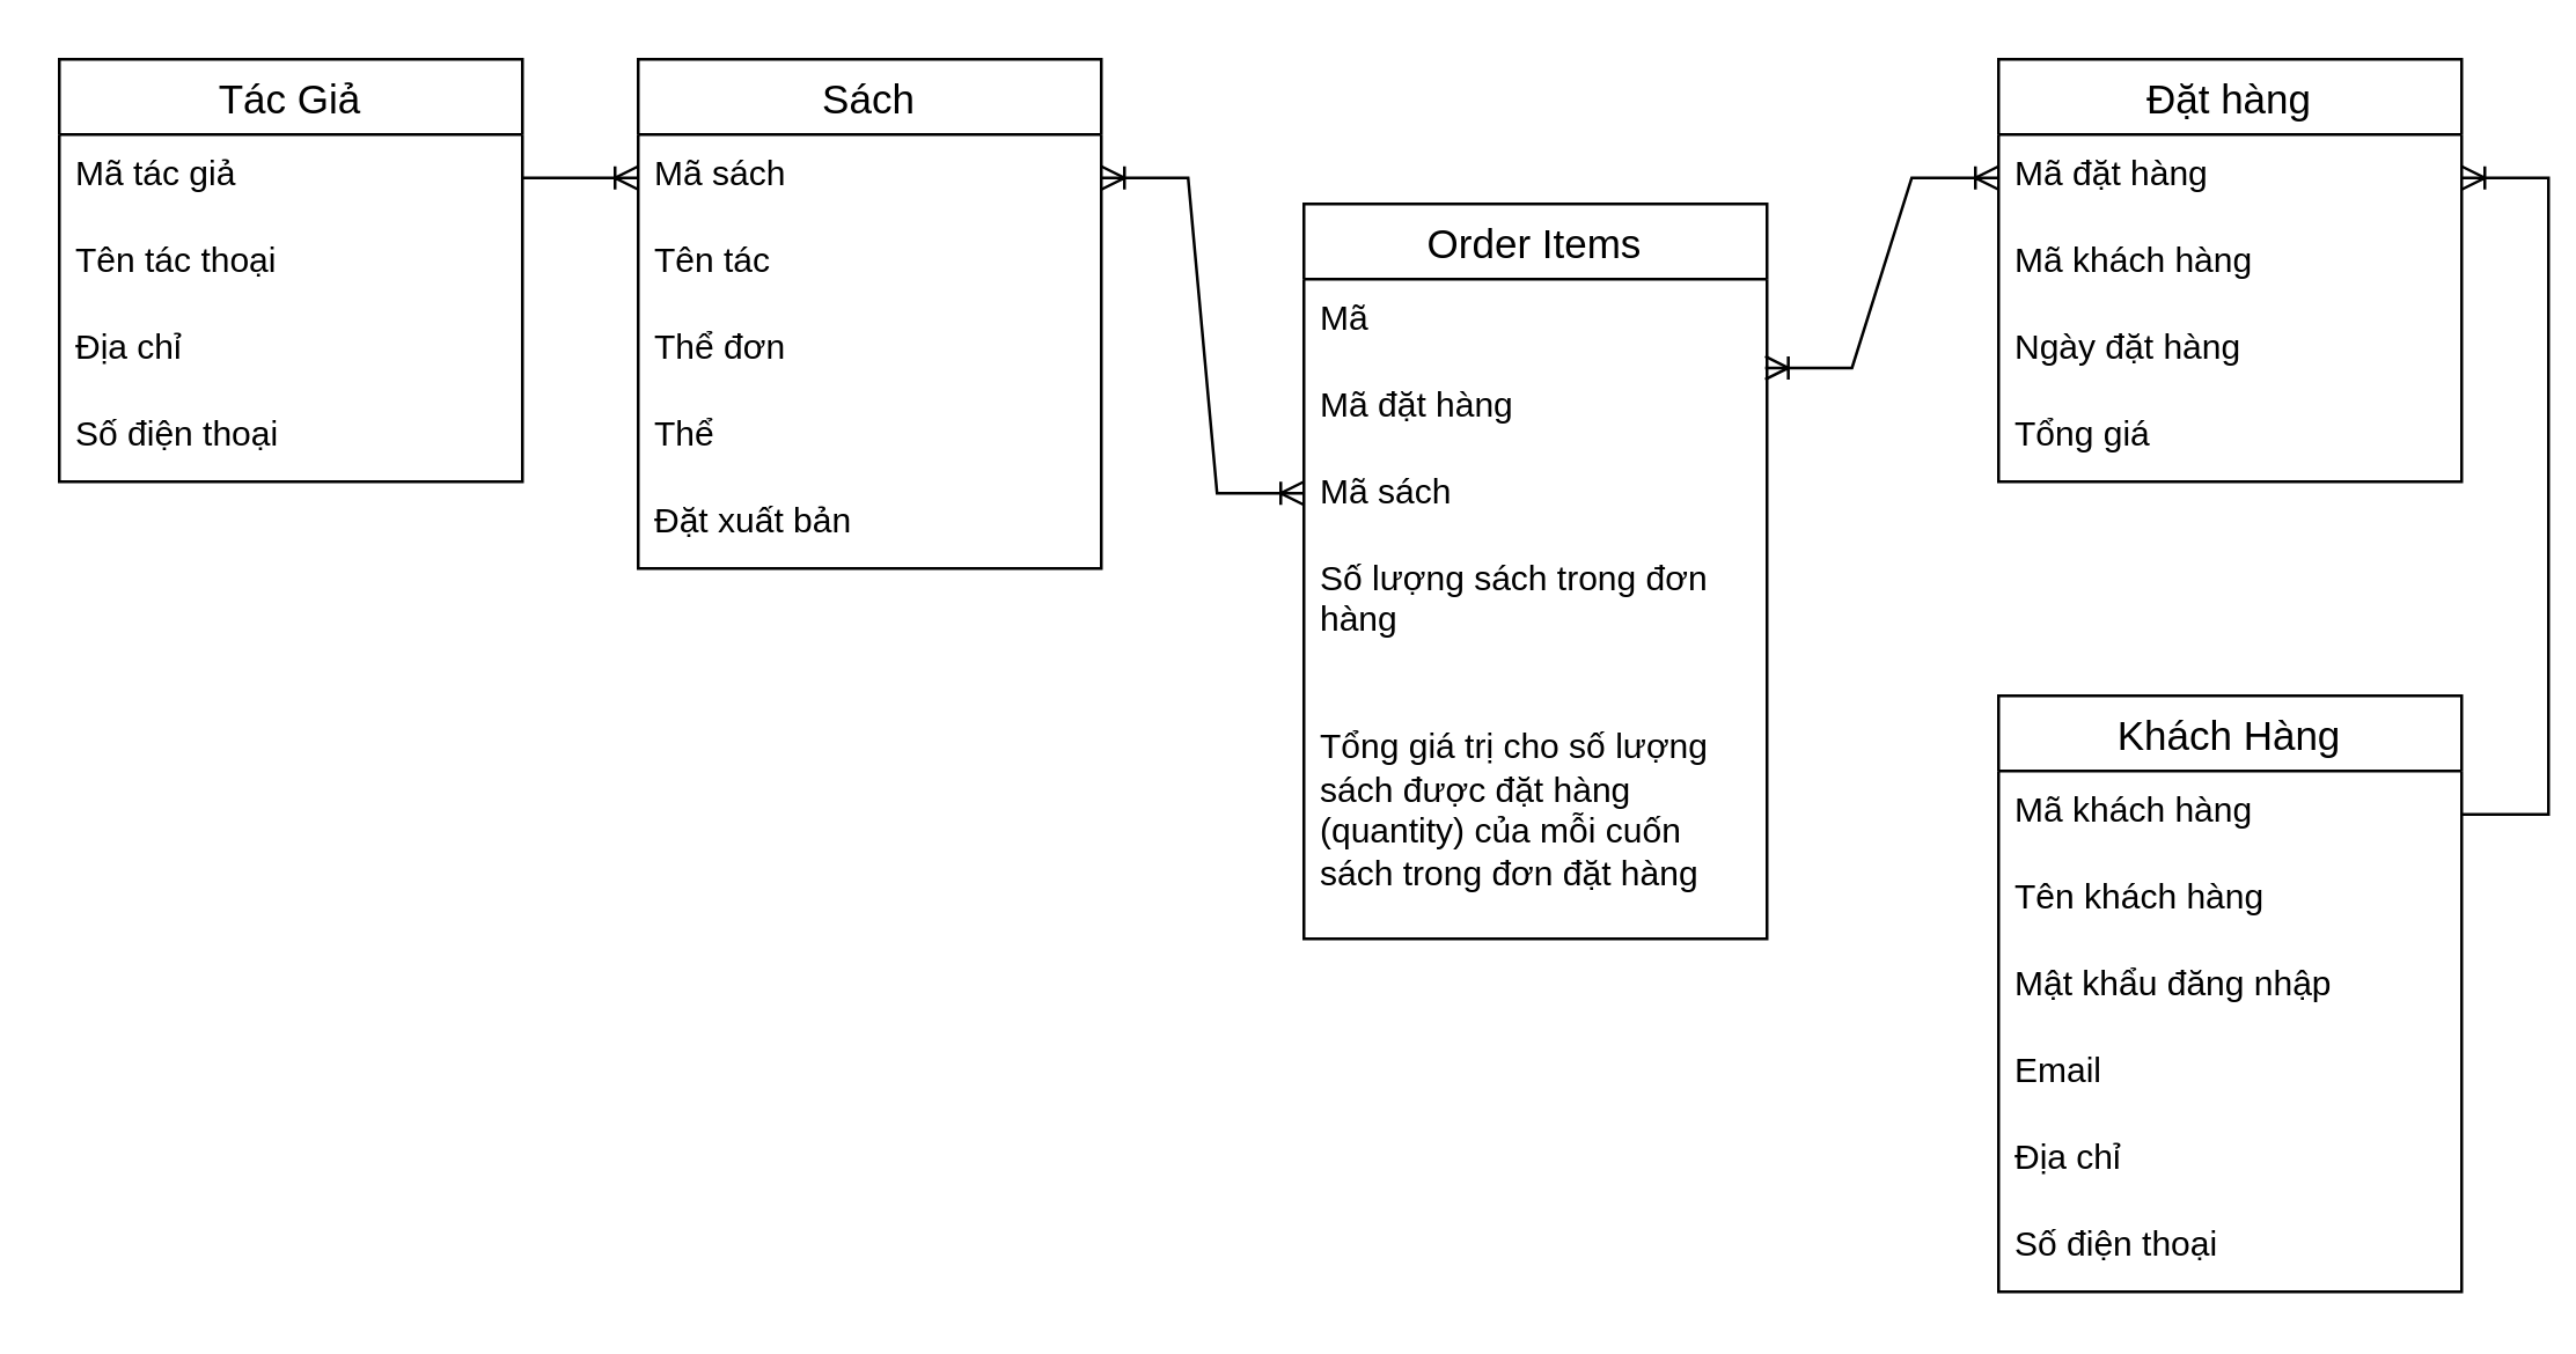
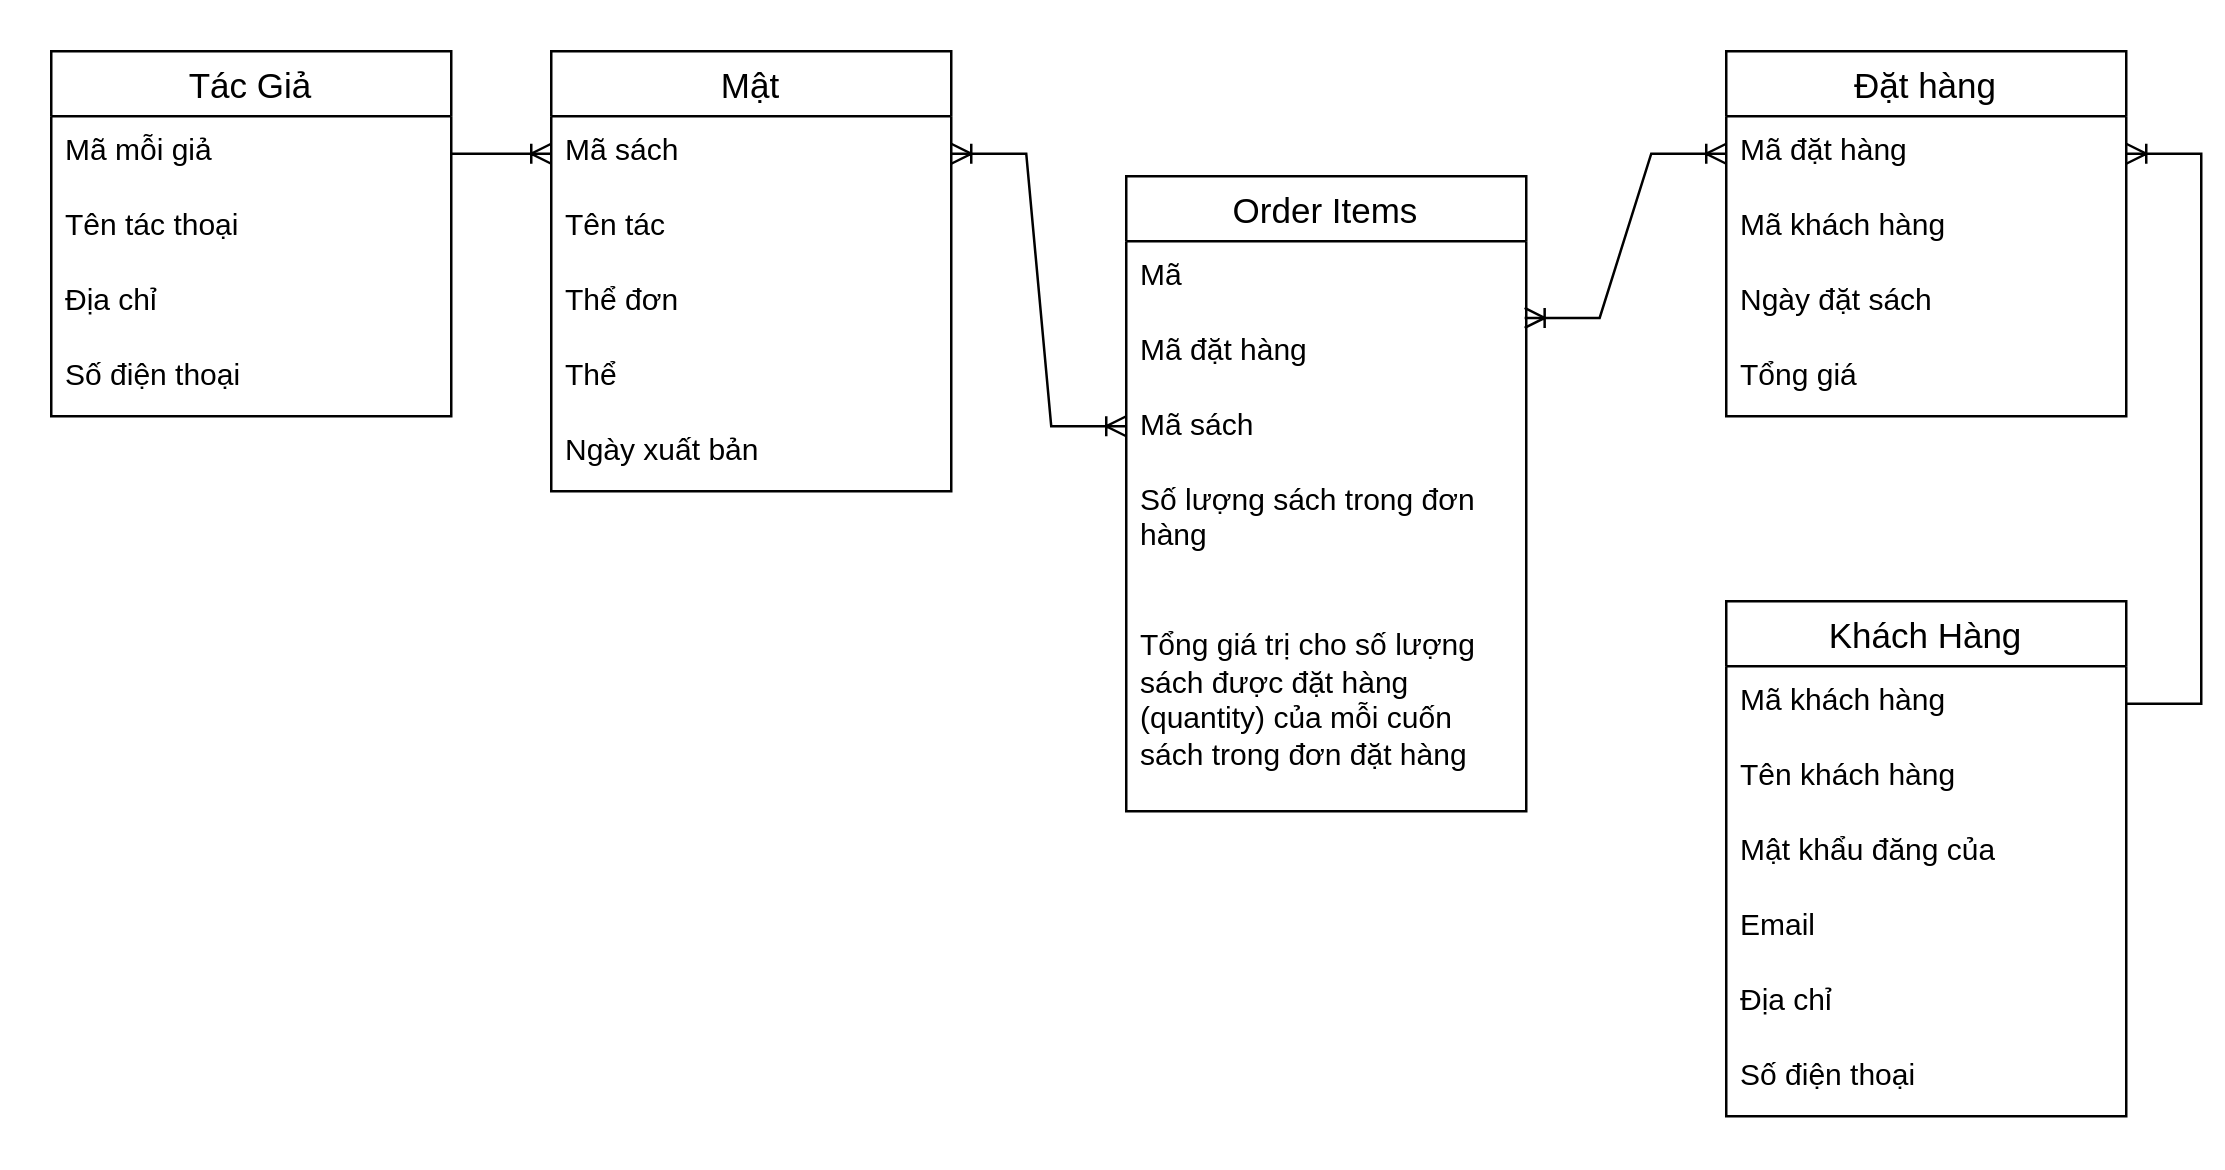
  <mxCell id="0" />
  <mxCell id="1" parent="0" />
  <mxCell id="2" value="Tác Giả" style="swimlane;fontStyle=0;childLayout=stackLayout;horizontal=1;startSize=26;horizontalStack=0;resizeParent=1;resizeParentMax=0;resizeLast=0;collapsible=1;marginBottom=0;align=center;fontSize=14;" vertex="1" parent="1"><mxGeometry y="20" width="160" height="146" as="geometry" x="20" /></mxCell>
- <mxCell id="3" value="Mã tác giả&lt;span style=&quot;white-space: pre;&quot;&gt;&#09;&lt;/span&gt;&lt;br&gt;&lt;br&gt;" style="text;strokeColor=none;fillColor=none;spacingLeft=4;spacingRight=4;overflow=hidden;rotatable=0;points=[[0,0.5],[1,0.5]];portConstraint=eastwest;fontSize=12;whiteSpace=wrap;html=1;" vertex="1" parent="2"><mxGeometry y="26" width="160" height="30" as="geometry" /></mxCell>
+ <mxCell id="3" value="Mã mỗi giả&lt;span style=&quot;white-space: pre;&quot;&gt;&#09;&lt;/span&gt;&lt;br&gt;&lt;br&gt;" style="text;strokeColor=none;fillColor=none;spacingLeft=4;spacingRight=4;overflow=hidden;rotatable=0;points=[[0,0.5],[1,0.5]];portConstraint=eastwest;fontSize=12;whiteSpace=wrap;html=1;" vertex="1" parent="2"><mxGeometry y="26" width="160" height="30" as="geometry" /></mxCell>
  <mxCell id="4" value="Tên tác thoại" style="text;strokeColor=none;fillColor=none;spacingLeft=4;spacingRight=4;overflow=hidden;rotatable=0;points=[[0,0.5],[1,0.5]];portConstraint=eastwest;fontSize=12;whiteSpace=wrap;html=1;" vertex="1" parent="2"><mxGeometry y="56" width="160" height="30" as="geometry" /></mxCell>
  <mxCell id="5" value="Địa chỉ" style="text;strokeColor=none;fillColor=none;spacingLeft=4;spacingRight=4;overflow=hidden;rotatable=0;points=[[0,0.5],[1,0.5]];portConstraint=eastwest;fontSize=12;whiteSpace=wrap;html=1;" vertex="1" parent="2"><mxGeometry y="86" width="160" height="30" as="geometry" /></mxCell>
  <mxCell id="6" value="Số điện thoại" style="text;strokeColor=none;fillColor=none;spacingLeft=4;spacingRight=4;overflow=hidden;rotatable=0;points=[[0,0.5],[1,0.5]];portConstraint=eastwest;fontSize=12;whiteSpace=wrap;html=1;" vertex="1" parent="2"><mxGeometry y="116" width="160" height="30" as="geometry" /></mxCell>
- <mxCell id="7" value="Sách" style="swimlane;fontStyle=0;childLayout=stackLayout;horizontal=1;startSize=26;horizontalStack=0;resizeParent=1;resizeParentMax=0;resizeLast=0;collapsible=1;marginBottom=0;align=center;fontSize=14;" vertex="1" parent="1"><mxGeometry x="220" y="20" width="160" height="176" as="geometry" /></mxCell>
+ <mxCell id="7" value="Mật" style="swimlane;fontStyle=0;childLayout=stackLayout;horizontal=1;startSize=26;horizontalStack=0;resizeParent=1;resizeParentMax=0;resizeLast=0;collapsible=1;marginBottom=0;align=center;fontSize=14;" vertex="1" parent="1"><mxGeometry x="220" y="20" width="160" height="176" as="geometry" /></mxCell>
  <mxCell id="8" value="Mã sách&lt;br&gt;" style="text;strokeColor=none;fillColor=none;spacingLeft=4;spacingRight=4;overflow=hidden;rotatable=0;points=[[0,0.5],[1,0.5]];portConstraint=eastwest;fontSize=12;whiteSpace=wrap;html=1;" vertex="1" parent="7"><mxGeometry y="26" width="160" height="30" as="geometry" /></mxCell>
  <mxCell id="9" value="Tên tác" style="text;strokeColor=none;fillColor=none;spacingLeft=4;spacingRight=4;overflow=hidden;rotatable=0;points=[[0,0.5],[1,0.5]];portConstraint=eastwest;fontSize=12;whiteSpace=wrap;html=1;" vertex="1" parent="7"><mxGeometry y="56" width="160" height="30" as="geometry" /></mxCell>
  <mxCell id="10" value="Thể đơn" style="text;strokeColor=none;fillColor=none;spacingLeft=4;spacingRight=4;overflow=hidden;rotatable=0;points=[[0,0.5],[1,0.5]];portConstraint=eastwest;fontSize=12;whiteSpace=wrap;html=1;" vertex="1" parent="7"><mxGeometry y="86" width="160" height="30" as="geometry" /></mxCell>
  <mxCell id="11" value="Thể" style="text;strokeColor=none;fillColor=none;spacingLeft=4;spacingRight=4;overflow=hidden;rotatable=0;points=[[0,0.5],[1,0.5]];portConstraint=eastwest;fontSize=12;whiteSpace=wrap;html=1;" vertex="1" parent="7"><mxGeometry y="116" width="160" height="30" as="geometry" /></mxCell>
- <mxCell id="12" value="Đặt xuất bản" style="text;strokeColor=none;fillColor=none;spacingLeft=4;spacingRight=4;overflow=hidden;rotatable=0;points=[[0,0.5],[1,0.5]];portConstraint=eastwest;fontSize=12;whiteSpace=wrap;html=1;" vertex="1" parent="7"><mxGeometry y="146" width="160" height="30" as="geometry" /></mxCell>
+ <mxCell id="12" value="Ngày xuất bản" style="text;strokeColor=none;fillColor=none;spacingLeft=4;spacingRight=4;overflow=hidden;rotatable=0;points=[[0,0.5],[1,0.5]];portConstraint=eastwest;fontSize=12;whiteSpace=wrap;html=1;" vertex="1" parent="7"><mxGeometry y="146" width="160" height="30" as="geometry" /></mxCell>
  <mxCell id="13" value="Khách Hàng" style="swimlane;fontStyle=0;childLayout=stackLayout;horizontal=1;startSize=26;horizontalStack=0;resizeParent=1;resizeParentMax=0;resizeLast=0;collapsible=1;marginBottom=0;align=center;fontSize=14;" vertex="1" parent="1"><mxGeometry x="690" y="240" width="160" height="206" as="geometry" /></mxCell>
  <mxCell id="14" value="Mã khách hàng" style="text;strokeColor=none;fillColor=none;spacingLeft=4;spacingRight=4;overflow=hidden;rotatable=0;points=[[0,0.5],[1,0.5]];portConstraint=eastwest;fontSize=12;whiteSpace=wrap;html=1;" vertex="1" parent="13"><mxGeometry y="26" width="160" height="30" as="geometry" /></mxCell>
  <mxCell id="15" value="Tên khách hàng" style="text;strokeColor=none;fillColor=none;spacingLeft=4;spacingRight=4;overflow=hidden;rotatable=0;points=[[0,0.5],[1,0.5]];portConstraint=eastwest;fontSize=12;whiteSpace=wrap;html=1;" vertex="1" parent="13"><mxGeometry y="56" width="160" height="30" as="geometry" /></mxCell>
- <mxCell id="16" value="Mật khẩu đăng nhập" style="text;strokeColor=none;fillColor=none;spacingLeft=4;spacingRight=4;overflow=hidden;rotatable=0;points=[[0,0.5],[1,0.5]];portConstraint=eastwest;fontSize=12;whiteSpace=wrap;html=1;" vertex="1" parent="13"><mxGeometry y="86" width="160" height="30" as="geometry" /></mxCell>
+ <mxCell id="16" value="Mật khẩu đăng của" style="text;strokeColor=none;fillColor=none;spacingLeft=4;spacingRight=4;overflow=hidden;rotatable=0;points=[[0,0.5],[1,0.5]];portConstraint=eastwest;fontSize=12;whiteSpace=wrap;html=1;" vertex="1" parent="13"><mxGeometry y="86" width="160" height="30" as="geometry" /></mxCell>
  <mxCell id="17" value="Email" style="text;strokeColor=none;fillColor=none;spacingLeft=4;spacingRight=4;overflow=hidden;rotatable=0;points=[[0,0.5],[1,0.5]];portConstraint=eastwest;fontSize=12;whiteSpace=wrap;html=1;" vertex="1" parent="13"><mxGeometry y="116" width="160" height="30" as="geometry" /></mxCell>
  <mxCell id="18" value="Địa chỉ" style="text;strokeColor=none;fillColor=none;spacingLeft=4;spacingRight=4;overflow=hidden;rotatable=0;points=[[0,0.5],[1,0.5]];portConstraint=eastwest;fontSize=12;whiteSpace=wrap;html=1;" vertex="1" parent="13"><mxGeometry y="146" width="160" height="30" as="geometry" /></mxCell>
  <mxCell id="19" value="Số điện thoại" style="text;strokeColor=none;fillColor=none;spacingLeft=4;spacingRight=4;overflow=hidden;rotatable=0;points=[[0,0.5],[1,0.5]];portConstraint=eastwest;fontSize=12;whiteSpace=wrap;html=1;" vertex="1" parent="13"><mxGeometry y="176" width="160" height="30" as="geometry" /></mxCell>
  <mxCell id="20" value="Đặt hàng" style="swimlane;fontStyle=0;childLayout=stackLayout;horizontal=1;startSize=26;horizontalStack=0;resizeParent=1;resizeParentMax=0;resizeLast=0;collapsible=1;marginBottom=0;align=center;fontSize=14;" vertex="1" parent="1"><mxGeometry x="690" y="20" width="160" height="146" as="geometry" /></mxCell>
  <mxCell id="21" value="Mã đặt hàng" style="text;strokeColor=none;fillColor=none;spacingLeft=4;spacingRight=4;overflow=hidden;rotatable=0;points=[[0,0.5],[1,0.5]];portConstraint=eastwest;fontSize=12;whiteSpace=wrap;html=1;" vertex="1" parent="20"><mxGeometry y="26" width="160" height="30" as="geometry" /></mxCell>
  <mxCell id="22" value="Mã khách hàng" style="text;strokeColor=none;fillColor=none;spacingLeft=4;spacingRight=4;overflow=hidden;rotatable=0;points=[[0,0.5],[1,0.5]];portConstraint=eastwest;fontSize=12;whiteSpace=wrap;html=1;" vertex="1" parent="20"><mxGeometry y="56" width="160" height="30" as="geometry" /></mxCell>
- <mxCell id="23" value="Ngày đặt hàng" style="text;strokeColor=none;fillColor=none;spacingLeft=4;spacingRight=4;overflow=hidden;rotatable=0;points=[[0,0.5],[1,0.5]];portConstraint=eastwest;fontSize=12;whiteSpace=wrap;html=1;" vertex="1" parent="20"><mxGeometry y="86" width="160" height="30" as="geometry" /></mxCell>
+ <mxCell id="23" value="Ngày đặt sách" style="text;strokeColor=none;fillColor=none;spacingLeft=4;spacingRight=4;overflow=hidden;rotatable=0;points=[[0,0.5],[1,0.5]];portConstraint=eastwest;fontSize=12;whiteSpace=wrap;html=1;" vertex="1" parent="20"><mxGeometry y="86" width="160" height="30" as="geometry" /></mxCell>
  <mxCell id="24" value="Tổng giá" style="text;strokeColor=none;fillColor=none;spacingLeft=4;spacingRight=4;overflow=hidden;rotatable=0;points=[[0,0.5],[1,0.5]];portConstraint=eastwest;fontSize=12;whiteSpace=wrap;html=1;" vertex="1" parent="20"><mxGeometry y="116" width="160" height="30" as="geometry" /></mxCell>
  <mxCell id="25" value="" style="edgeStyle=entityRelationEdgeStyle;fontSize=12;html=1;endArrow=ERoneToMany;rounded=0;entryX=0;entryY=0.5;entryDx=0;entryDy=0;" edge="1" parent="1" source="3" target="8"><mxGeometry width="100" height="100" relative="1" as="geometry"><mxPoint x="390" y="210" as="sourcePoint" /><mxPoint x="490" y="110" as="targetPoint" /></mxGeometry></mxCell>
  <mxCell id="26" value="" style="edgeStyle=entityRelationEdgeStyle;fontSize=12;html=1;endArrow=ERoneToMany;rounded=0;exitX=1;exitY=0.5;exitDx=0;exitDy=0;entryX=1;entryY=0.5;entryDx=0;entryDy=0;" edge="1" parent="1" source="14" target="21"><mxGeometry width="100" height="100" relative="1" as="geometry"><mxPoint x="390" y="210" as="sourcePoint" /><mxPoint x="810" y="140" as="targetPoint" /></mxGeometry></mxCell>
  <mxCell id="27" value="Order Items" style="swimlane;fontStyle=0;childLayout=stackLayout;horizontal=1;startSize=26;horizontalStack=0;resizeParent=1;resizeParentMax=0;resizeLast=0;collapsible=1;marginBottom=0;align=center;fontSize=14;" vertex="1" parent="1"><mxGeometry x="450" y="70" width="160" height="254" as="geometry" /></mxCell>
  <mxCell id="28" value="Mã" style="text;strokeColor=none;fillColor=none;spacingLeft=4;spacingRight=4;overflow=hidden;rotatable=0;points=[[0,0.5],[1,0.5]];portConstraint=eastwest;fontSize=12;whiteSpace=wrap;html=1;" vertex="1" parent="27"><mxGeometry y="26" width="160" height="30" as="geometry" /></mxCell>
  <mxCell id="29" value="Mã đặt hàng" style="text;strokeColor=none;fillColor=none;spacingLeft=4;spacingRight=4;overflow=hidden;rotatable=0;points=[[0,0.5],[1,0.5]];portConstraint=eastwest;fontSize=12;whiteSpace=wrap;html=1;" vertex="1" parent="27"><mxGeometry y="56" width="160" height="30" as="geometry" /></mxCell>
  <mxCell id="30" value="Mã sách" style="text;strokeColor=none;fillColor=none;spacingLeft=4;spacingRight=4;overflow=hidden;rotatable=0;points=[[0,0.5],[1,0.5]];portConstraint=eastwest;fontSize=12;whiteSpace=wrap;html=1;" vertex="1" parent="27"><mxGeometry y="86" width="160" height="30" as="geometry" /></mxCell>
  <mxCell id="31" value="Số lượng sách trong đơn hàng" style="text;strokeColor=none;fillColor=none;spacingLeft=4;spacingRight=4;overflow=hidden;rotatable=0;points=[[0,0.5],[1,0.5]];portConstraint=eastwest;fontSize=12;whiteSpace=wrap;html=1;" vertex="1" parent="27"><mxGeometry y="116" width="160" height="44" as="geometry" /></mxCell>
  <mxCell id="32" value="&#10;Tổng giá trị cho số lượng sách được đặt hàng (quantity) của mỗi cuốn sách trong đơn đặt hàng&#10;&#10;" style="text;strokeColor=none;fillColor=none;spacingLeft=4;spacingRight=4;overflow=hidden;rotatable=0;points=[[0,0.5],[1,0.5]];portConstraint=eastwest;fontSize=12;whiteSpace=wrap;html=1;" vertex="1" parent="27"><mxGeometry y="160" width="160" height="94" as="geometry" /></mxCell>
  <mxCell id="33" value="" style="edgeStyle=entityRelationEdgeStyle;fontSize=12;html=1;endArrow=ERoneToMany;startArrow=ERoneToMany;rounded=0;exitX=1;exitY=0.5;exitDx=0;exitDy=0;" edge="1" parent="1" source="8"><mxGeometry width="100" height="100" relative="1" as="geometry"><mxPoint x="390" y="280" as="sourcePoint" /><mxPoint x="450" y="170" as="targetPoint" /></mxGeometry></mxCell>
  <mxCell id="34" value="" style="edgeStyle=entityRelationEdgeStyle;fontSize=12;html=1;endArrow=ERoneToMany;startArrow=ERoneToMany;rounded=0;entryX=0;entryY=0.5;entryDx=0;entryDy=0;exitX=0.996;exitY=0.022;exitDx=0;exitDy=0;exitPerimeter=0;" edge="1" parent="1" source="29" target="21"><mxGeometry width="100" height="100" relative="1" as="geometry"><mxPoint x="390" y="280" as="sourcePoint" /><mxPoint x="490" y="180" as="targetPoint" /></mxGeometry></mxCell>
